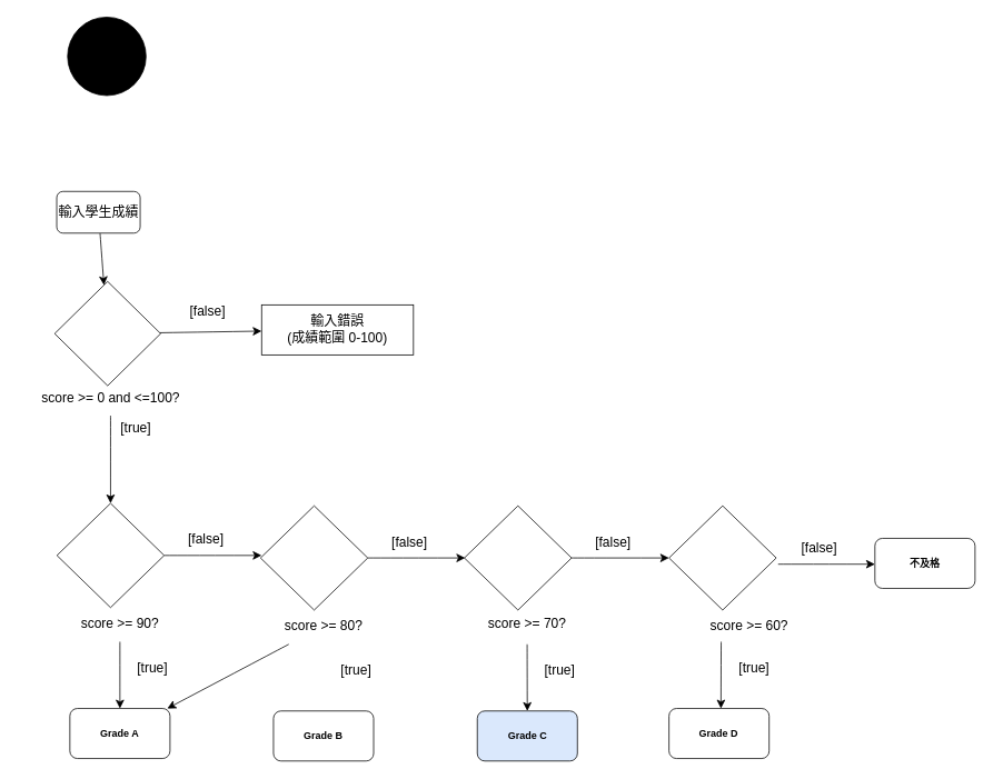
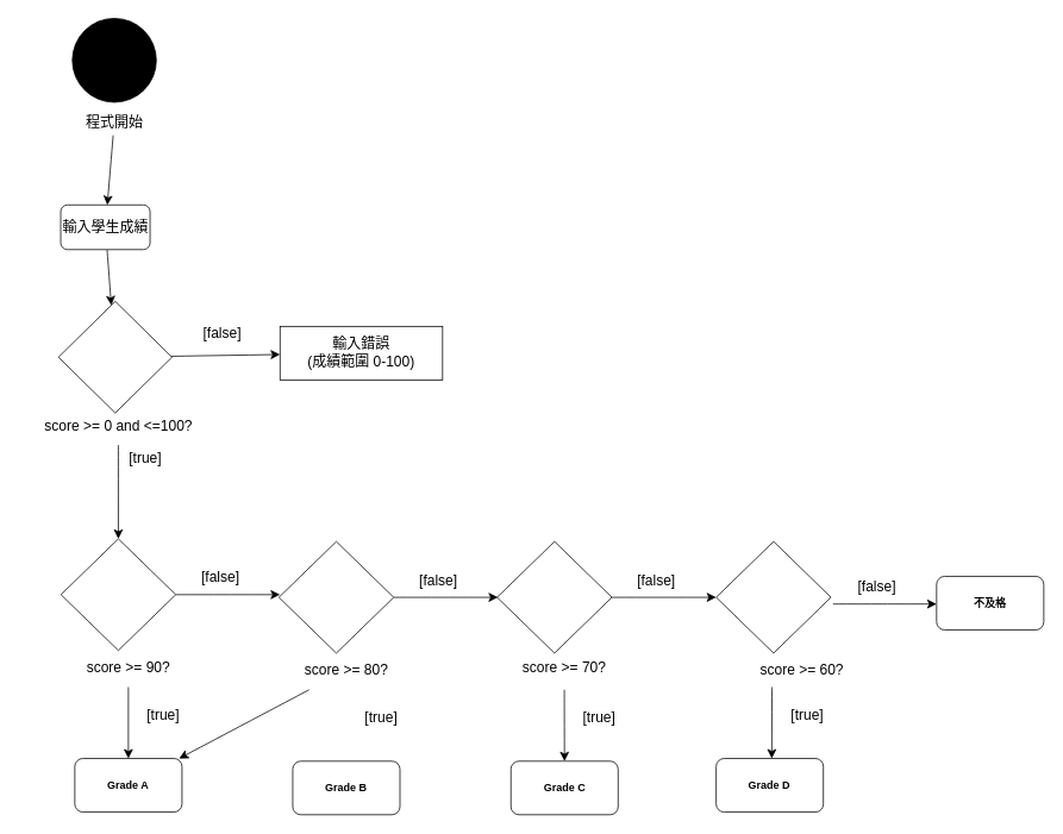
  <mxCell id="0" />
  <mxCell id="1" parent="0" />
  <mxCell id="2" value="" style="ellipse;whiteSpace=wrap;html=1;aspect=fixed;fillColor=#000000;" vertex="1" parent="1"><mxGeometry x="80.5" y="20" width="94" height="94" as="geometry" /></mxCell>
  <mxCell id="3" value="" style="edgeStyle=none;curved=1;rounded=0;orthogonalLoop=1;jettySize=auto;html=1;fontSize=12;startSize=8;endSize=8;" edge="1" parent="1" source="4" target="5"><mxGeometry relative="1" as="geometry" /></mxCell>
  <mxCell id="4" value="" style="rhombus;whiteSpace=wrap;html=1;" vertex="1" parent="1"><mxGeometry x="65" y="337" width="127" height="125" as="geometry" /></mxCell>
  <mxCell id="5" value="&lt;font style=&quot;font-size: 16px;&quot;&gt;輸入錯誤&lt;/font&gt;&lt;div&gt;&lt;font style=&quot;font-size: 16px;&quot;&gt;(成績範圍 0-100)&lt;/font&gt;&lt;/div&gt;" style="whiteSpace=wrap;html=1;rounded=0;" vertex="1" parent="1"><mxGeometry x="313" y="365" width="182" height="60" as="geometry" /></mxCell>
  <mxCell id="6" value="&lt;b&gt;Grade A&lt;/b&gt;" style="rounded=1;whiteSpace=wrap;html=1;" vertex="1" parent="1"><mxGeometry x="83.25" y="849" width="120" height="60" as="geometry" /></mxCell>
  <mxCell id="7" value="" style="edgeStyle=none;curved=1;rounded=0;orthogonalLoop=1;jettySize=auto;html=1;fontSize=12;startSize=8;endSize=8;" edge="1" parent="1" source="8" target="4"><mxGeometry relative="1" as="geometry" /></mxCell>
  <mxCell id="8" value="&lt;font style=&quot;font-size: 16px;&quot;&gt;輸入學生成績&lt;/font&gt;" style="rounded=1;whiteSpace=wrap;html=1;" vertex="1" parent="1"><mxGeometry x="67.5" y="229" width="100" height="50" as="geometry" /></mxCell>
  <mxCell id="9" style="edgeStyle=none;curved=1;rounded=0;orthogonalLoop=1;jettySize=auto;html=1;exitX=0.75;exitY=0;exitDx=0;exitDy=0;fontSize=12;startSize=8;endSize=8;" edge="1" parent="1" source="8" target="8"><mxGeometry relative="1" as="geometry" /></mxCell>
+ <mxCell id="10" value="" style="edgeStyle=none;curved=1;rounded=0;orthogonalLoop=1;jettySize=auto;html=1;fontSize=12;startSize=8;endSize=8;" edge="1" parent="1" source="11" target="8"><mxGeometry relative="1" as="geometry" /></mxCell>
+ <mxCell id="11" value="程式開始" style="text;strokeColor=none;fillColor=none;html=1;align=center;verticalAlign=middle;whiteSpace=wrap;rounded=0;fontSize=16;" vertex="1" parent="1"><mxGeometry x="55.5" y="121" width="144" height="30" as="geometry" /></mxCell>
  <mxCell id="12" value="" style="edgeStyle=none;curved=1;rounded=0;orthogonalLoop=1;jettySize=auto;html=1;fontSize=12;startSize=8;endSize=8;" edge="1" parent="1" source="13" target="17"><mxGeometry relative="1" as="geometry" /></mxCell>
  <mxCell id="13" value="score &amp;gt;= 0 and &amp;lt;=100?" style="text;strokeColor=none;fillColor=none;html=1;align=center;verticalAlign=middle;whiteSpace=wrap;rounded=0;fontSize=16;" vertex="1" parent="1"><mxGeometry x="20.75" y="454" width="222.5" height="44" as="geometry" /></mxCell>
  <mxCell id="14" value="[true]" style="text;html=1;align=center;verticalAlign=middle;resizable=0;points=[];autosize=1;strokeColor=none;fillColor=none;fontSize=16;" vertex="1" parent="1"><mxGeometry x="134.5" y="496.5" width="54" height="31" as="geometry" /></mxCell>
  <mxCell id="15" value="[false]" style="text;html=1;align=center;verticalAlign=middle;resizable=0;points=[];autosize=1;strokeColor=none;fillColor=none;fontSize=16;" vertex="1" parent="1"><mxGeometry x="217" y="357" width="61" height="31" as="geometry" /></mxCell>
  <mxCell id="16" value="" style="edgeStyle=none;curved=1;rounded=0;orthogonalLoop=1;jettySize=auto;html=1;fontSize=12;startSize=8;endSize=8;" edge="1" parent="1" source="17"><mxGeometry relative="1" as="geometry"><mxPoint x="313" y="665.5" as="targetPoint" /></mxGeometry></mxCell>
  <mxCell id="17" value="" style="rhombus;whiteSpace=wrap;html=1;" vertex="1" parent="1"><mxGeometry x="67.75" y="603" width="128.5" height="125" as="geometry" /></mxCell>
  <mxCell id="18" value="" style="edgeStyle=none;curved=1;rounded=0;orthogonalLoop=1;jettySize=auto;html=1;fontSize=12;startSize=8;endSize=8;" edge="1" parent="1" source="19" target="6"><mxGeometry relative="1" as="geometry" /></mxCell>
  <mxCell id="19" value="score &amp;gt;= 90?" style="text;strokeColor=none;fillColor=none;html=1;align=center;verticalAlign=middle;whiteSpace=wrap;rounded=0;fontSize=16;" vertex="1" parent="1"><mxGeometry x="32" y="725" width="222.5" height="44" as="geometry" /></mxCell>
  <mxCell id="20" value="[false]" style="text;html=1;align=center;verticalAlign=middle;resizable=0;points=[];autosize=1;strokeColor=none;fillColor=none;fontSize=16;" vertex="1" parent="1"><mxGeometry x="215" y="630" width="61" height="31" as="geometry" /></mxCell>
  <mxCell id="21" value="[true]" style="text;html=1;align=center;verticalAlign=middle;resizable=0;points=[];autosize=1;strokeColor=none;fillColor=none;fontSize=16;" vertex="1" parent="1"><mxGeometry x="155" y="784" width="54" height="31" as="geometry" /></mxCell>
  <mxCell id="22" value="&lt;b&gt;Grade B&lt;/b&gt;" style="rounded=1;whiteSpace=wrap;html=1;" vertex="1" parent="1"><mxGeometry x="327.25" y="852" width="120" height="60" as="geometry" /></mxCell>
  <mxCell id="23" value="" style="edgeStyle=none;curved=1;rounded=0;orthogonalLoop=1;jettySize=auto;html=1;fontSize=12;startSize=8;endSize=8;" edge="1" parent="1" source="24"><mxGeometry relative="1" as="geometry"><mxPoint x="557" y="668.5" as="targetPoint" /></mxGeometry></mxCell>
  <mxCell id="24" value="" style="rhombus;whiteSpace=wrap;html=1;" vertex="1" parent="1"><mxGeometry x="311.75" y="606" width="128.5" height="125" as="geometry" /></mxCell>
  <mxCell id="25" value="" style="edgeStyle=none;curved=1;rounded=0;orthogonalLoop=1;jettySize=auto;html=1;fontSize=12;startSize=8;endSize=8;" edge="1" parent="1" source="26" target="6"><mxGeometry relative="1" as="geometry" /></mxCell>
  <mxCell id="26" value="score &amp;gt;= 80?" style="text;strokeColor=none;fillColor=none;html=1;align=center;verticalAlign=middle;whiteSpace=wrap;rounded=0;fontSize=16;" vertex="1" parent="1"><mxGeometry x="276" y="728" width="222.5" height="44" as="geometry" /></mxCell>
  <mxCell id="27" value="[false]" style="text;html=1;align=center;verticalAlign=middle;resizable=0;points=[];autosize=1;strokeColor=none;fillColor=none;fontSize=16;" vertex="1" parent="1"><mxGeometry x="459" y="633" width="61" height="31" as="geometry" /></mxCell>
  <mxCell id="28" value="[true]" style="text;html=1;align=center;verticalAlign=middle;resizable=0;points=[];autosize=1;strokeColor=none;fillColor=none;fontSize=16;" vertex="1" parent="1"><mxGeometry x="399" y="787" width="54" height="31" as="geometry" /></mxCell>
- <mxCell id="29" value="&lt;b&gt;Grade C&lt;/b&gt;" style="rounded=1;whiteSpace=wrap;html=1;fillColor=#dae8fc;" vertex="1" parent="1"><mxGeometry x="571.5" y="852" width="120" height="60" as="geometry" /></mxCell>
+ <mxCell id="29" value="&lt;b&gt;Grade C&lt;/b&gt;" style="rounded=1;whiteSpace=wrap;html=1;" vertex="1" parent="1"><mxGeometry x="571.5" y="852" width="120" height="60" as="geometry" /></mxCell>
  <mxCell id="30" value="&lt;b&gt;Grade D&lt;/b&gt;" style="rounded=1;whiteSpace=wrap;html=1;" vertex="1" parent="1"><mxGeometry x="801.25" y="849" width="120" height="60" as="geometry" /></mxCell>
  <mxCell id="31" value="" style="edgeStyle=none;curved=1;rounded=0;orthogonalLoop=1;jettySize=auto;html=1;fontSize=12;startSize=8;endSize=8;" edge="1" parent="1" source="32" target="36"><mxGeometry relative="1" as="geometry" /></mxCell>
  <mxCell id="32" value="" style="rhombus;whiteSpace=wrap;html=1;" vertex="1" parent="1"><mxGeometry x="556" y="606" width="128.5" height="125" as="geometry" /></mxCell>
  <mxCell id="33" value="" style="edgeStyle=none;curved=1;rounded=0;orthogonalLoop=1;jettySize=auto;html=1;fontSize=12;startSize=8;endSize=8;" edge="1" parent="1" target="29"><mxGeometry relative="1" as="geometry"><mxPoint x="631.25" y="772" as="sourcePoint" /></mxGeometry></mxCell>
  <mxCell id="34" value="[false]" style="text;html=1;align=center;verticalAlign=middle;resizable=0;points=[];autosize=1;strokeColor=none;fillColor=none;fontSize=16;" vertex="1" parent="1"><mxGeometry x="703.25" y="633" width="61" height="31" as="geometry" /></mxCell>
  <mxCell id="35" value="[true]" style="text;html=1;align=center;verticalAlign=middle;resizable=0;points=[];autosize=1;strokeColor=none;fillColor=none;fontSize=16;" vertex="1" parent="1"><mxGeometry x="643.25" y="787" width="54" height="31" as="geometry" /></mxCell>
  <mxCell id="36" value="" style="rhombus;whiteSpace=wrap;html=1;" vertex="1" parent="1"><mxGeometry x="801.25" y="606" width="128.5" height="125" as="geometry" /></mxCell>
  <mxCell id="37" value="" style="edgeStyle=none;curved=1;rounded=0;orthogonalLoop=1;jettySize=auto;html=1;fontSize=12;startSize=8;endSize=8;" edge="1" parent="1"><mxGeometry relative="1" as="geometry"><mxPoint x="863.75" y="769" as="sourcePoint" /><mxPoint x="863.5" y="849" as="targetPoint" /></mxGeometry></mxCell>
  <mxCell id="38" value="[true]" style="text;html=1;align=center;verticalAlign=middle;resizable=0;points=[];autosize=1;strokeColor=none;fillColor=none;fontSize=16;" vertex="1" parent="1"><mxGeometry x="875.75" y="784" width="54" height="31" as="geometry" /></mxCell>
  <mxCell id="39" value="score &amp;gt;= 70?" style="text;strokeColor=none;fillColor=none;html=1;align=center;verticalAlign=middle;whiteSpace=wrap;rounded=0;fontSize=16;" vertex="1" parent="1"><mxGeometry x="520" y="725" width="222.5" height="44" as="geometry" /></mxCell>
  <mxCell id="40" value="score &amp;gt;= 60?" style="text;strokeColor=none;fillColor=none;html=1;align=center;verticalAlign=middle;whiteSpace=wrap;rounded=0;fontSize=16;" vertex="1" parent="1"><mxGeometry x="786" y="728" width="222.5" height="44" as="geometry" /></mxCell>
  <mxCell id="41" value="" style="edgeStyle=none;curved=1;rounded=0;orthogonalLoop=1;jettySize=auto;html=1;fontSize=12;startSize=8;endSize=8;" edge="1" parent="1"><mxGeometry relative="1" as="geometry"><mxPoint x="932" y="676" as="sourcePoint" /><mxPoint x="1048" y="676" as="targetPoint" /></mxGeometry></mxCell>
  <mxCell id="42" value="[false]" style="text;html=1;align=center;verticalAlign=middle;resizable=0;points=[];autosize=1;strokeColor=none;fillColor=none;fontSize=16;" vertex="1" parent="1"><mxGeometry x="950.25" y="640" width="61" height="31" as="geometry" /></mxCell>
  <mxCell id="43" value="&lt;b&gt;不及格&lt;/b&gt;" style="rounded=1;whiteSpace=wrap;html=1;" vertex="1" parent="1"><mxGeometry x="1048" y="645" width="120" height="60" as="geometry" /></mxCell>
